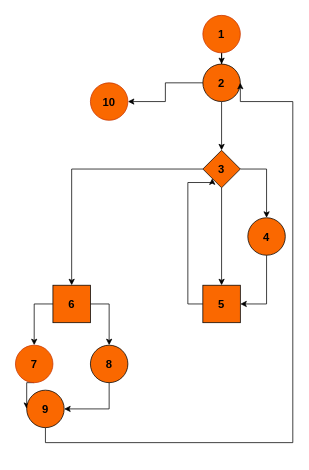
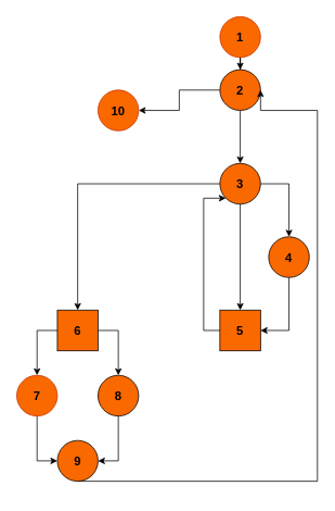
  <mxCell id="0" />
  <mxCell id="1" parent="0" />
  <mxCell id="2" style="edgeStyle=orthogonalEdgeStyle;rounded=0;orthogonalLoop=1;jettySize=auto;html=1;exitX=0.5;exitY=1;exitDx=0;exitDy=0;fontSize=15;fontStyle=1;fillColor=#fa6800;" edge="1" parent="1" source="3" target="7"><mxGeometry relative="1" as="geometry" /></mxCell>
  <mxCell id="3" value="1" style="ellipse;whiteSpace=wrap;html=1;aspect=fixed;fillColor=#fa6800;strokeColor=#C73500;fontSize=15;fontStyle=1;fontColor=#000000;" parent="1" vertex="1"><mxGeometry x="270" y="20" width="50" height="50" as="geometry" /></mxCell>
  <mxCell id="4" style="edgeStyle=orthogonalEdgeStyle;curved=1;rounded=0;orthogonalLoop=1;jettySize=auto;html=1;exitX=0;exitY=0.5;exitDx=0;exitDy=0;entryX=0;entryY=0.5;entryDx=0;entryDy=0;strokeColor=#006658;fontColor=#5C5C5C;" parent="1" edge="1"><mxGeometry relative="1" as="geometry"><Array as="points"><mxPoint x="170" y="365" /><mxPoint x="170" y="605" /></Array><mxPoint x="270" y="365" as="sourcePoint" /></mxGeometry></mxCell>
  <mxCell id="5" style="edgeStyle=orthogonalEdgeStyle;rounded=0;orthogonalLoop=1;jettySize=auto;html=1;fontSize=15;fontStyle=1;fillColor=#fa6800;" edge="1" parent="1" source="7" target="11"><mxGeometry relative="1" as="geometry" /></mxCell>
  <mxCell id="6" style="edgeStyle=orthogonalEdgeStyle;rounded=0;orthogonalLoop=1;jettySize=auto;html=1;exitX=0;exitY=0.5;exitDx=0;exitDy=0;entryX=1;entryY=0.5;entryDx=0;entryDy=0;fontSize=15;" edge="1" parent="1" source="7" target="25"><mxGeometry relative="1" as="geometry" /></mxCell>
  <mxCell id="7" value="2" style="ellipse;whiteSpace=wrap;html=1;aspect=fixed;fillColor=#fa6800;fontSize=15;fontStyle=1;fontColor=#000000;" vertex="1" parent="1"><mxGeometry x="270" y="85" width="50" height="50" as="geometry" /></mxCell>
  <mxCell id="8" style="edgeStyle=orthogonalEdgeStyle;rounded=0;orthogonalLoop=1;jettySize=auto;html=1;exitX=0;exitY=0.5;exitDx=0;exitDy=0;entryX=0.5;entryY=0;entryDx=0;entryDy=0;fontSize=15;" edge="1" parent="1" source="11" target="18"><mxGeometry relative="1" as="geometry" /></mxCell>
  <mxCell id="9" style="edgeStyle=orthogonalEdgeStyle;rounded=0;orthogonalLoop=1;jettySize=auto;html=1;exitX=1;exitY=0.5;exitDx=0;exitDy=0;entryX=0.5;entryY=0;entryDx=0;entryDy=0;fontSize=15;strokeColor=#000000;" edge="1" parent="1" source="11" target="13"><mxGeometry relative="1" as="geometry" /></mxCell>
  <mxCell id="10" style="edgeStyle=orthogonalEdgeStyle;rounded=0;orthogonalLoop=1;jettySize=auto;html=1;exitX=0.5;exitY=1;exitDx=0;exitDy=0;entryX=0.5;entryY=0;entryDx=0;entryDy=0;fontSize=15;strokeColor=#000000;" edge="1" parent="1" source="11" target="15"><mxGeometry relative="1" as="geometry" /></mxCell>
- <mxCell id="11" value="3" style="rhombus;whiteSpace=wrap;html=1;aspect=fixed;fillColor=#fa6800;fontSize=15;fontStyle=1;fontColor=#000000;" vertex="1" parent="1"><mxGeometry x="270" y="200" width="50" height="50" as="geometry" /></mxCell>
+ <mxCell id="11" value="3" style="ellipse;whiteSpace=wrap;html=1;aspect=fixed;fillColor=#fa6800;fontSize=15;fontStyle=1;fontColor=#000000;" vertex="1" parent="1"><mxGeometry x="270" y="200" width="50" height="50" as="geometry" /></mxCell>
  <mxCell id="12" style="edgeStyle=orthogonalEdgeStyle;rounded=0;orthogonalLoop=1;jettySize=auto;html=1;exitX=0.5;exitY=1;exitDx=0;exitDy=0;entryX=1;entryY=0.5;entryDx=0;entryDy=0;fontSize=15;strokeColor=#000000;" edge="1" parent="1" source="13" target="15"><mxGeometry relative="1" as="geometry" /></mxCell>
  <mxCell id="13" value="4" style="ellipse;whiteSpace=wrap;html=1;aspect=fixed;fillColor=#fa6800;fontSize=15;fontStyle=1;fontColor=#000000;" vertex="1" parent="1"><mxGeometry x="330" y="290" width="50" height="50" as="geometry" /></mxCell>
  <mxCell id="14" style="edgeStyle=orthogonalEdgeStyle;rounded=0;orthogonalLoop=1;jettySize=auto;html=1;exitX=0;exitY=0.5;exitDx=0;exitDy=0;entryX=0;entryY=1;entryDx=0;entryDy=0;fontSize=15;strokeColor=#000000;" edge="1" parent="1" source="15" target="11"><mxGeometry relative="1" as="geometry"><Array as="points"><mxPoint x="250" y="405" /><mxPoint x="250" y="243" /></Array></mxGeometry></mxCell>
  <mxCell id="15" value="5" style="whiteSpace=wrap;html=1;aspect=fixed;fillColor=#fa6800;fontSize=15;fontStyle=1;fontColor=#000000;rounded=0;" vertex="1" parent="1"><mxGeometry x="270" y="380" width="50" height="50" as="geometry" /></mxCell>
  <mxCell id="16" style="edgeStyle=orthogonalEdgeStyle;rounded=0;orthogonalLoop=1;jettySize=auto;html=1;exitX=0;exitY=0.5;exitDx=0;exitDy=0;entryX=0.5;entryY=0;entryDx=0;entryDy=0;fontSize=15;" edge="1" parent="1" source="18" target="20"><mxGeometry relative="1" as="geometry" /></mxCell>
  <mxCell id="17" style="edgeStyle=orthogonalEdgeStyle;rounded=0;orthogonalLoop=1;jettySize=auto;html=1;exitX=1;exitY=0.5;exitDx=0;exitDy=0;entryX=0.5;entryY=0;entryDx=0;entryDy=0;fontSize=15;" edge="1" parent="1" source="18" target="22"><mxGeometry relative="1" as="geometry" /></mxCell>
  <mxCell id="18" value="6" style="whiteSpace=wrap;html=1;aspect=fixed;fillColor=#fa6800;fontSize=15;fontStyle=1;fontColor=#000000;rounded=0;" vertex="1" parent="1"><mxGeometry x="70" y="380" width="50" height="50" as="geometry" /></mxCell>
  <mxCell id="19" style="edgeStyle=orthogonalEdgeStyle;rounded=0;orthogonalLoop=1;jettySize=auto;html=1;exitX=0.5;exitY=1;exitDx=0;exitDy=0;entryX=0;entryY=0.5;entryDx=0;entryDy=0;fontSize=15;" edge="1" parent="1" source="20" target="24"><mxGeometry relative="1" as="geometry" /></mxCell>
  <mxCell id="20" value="7" style="ellipse;whiteSpace=wrap;html=1;aspect=fixed;fillColor=#fa6800;strokeColor=#C73500;fontSize=15;fontStyle=1;fontColor=#000000;" vertex="1" parent="1"><mxGeometry x="20" y="460" width="50" height="50" as="geometry" /></mxCell>
  <mxCell id="21" style="edgeStyle=orthogonalEdgeStyle;rounded=0;orthogonalLoop=1;jettySize=auto;html=1;exitX=0.5;exitY=1;exitDx=0;exitDy=0;entryX=1;entryY=0.5;entryDx=0;entryDy=0;fontSize=15;" edge="1" parent="1" source="22" target="24"><mxGeometry relative="1" as="geometry" /></mxCell>
  <mxCell id="22" value="8" style="ellipse;whiteSpace=wrap;html=1;aspect=fixed;fillColor=#fa6800;fontSize=15;fontStyle=1;fontColor=#000000;" vertex="1" parent="1"><mxGeometry x="120" y="460" width="50" height="50" as="geometry" /></mxCell>
  <mxCell id="23" style="edgeStyle=orthogonalEdgeStyle;rounded=0;orthogonalLoop=1;jettySize=auto;html=1;exitX=0.5;exitY=1;exitDx=0;exitDy=0;entryX=1;entryY=0.5;entryDx=0;entryDy=0;fontSize=15;" edge="1" parent="1" source="24" target="7"><mxGeometry relative="1" as="geometry"><Array as="points"><mxPoint x="390" y="590" /><mxPoint x="390" y="135" /></Array></mxGeometry></mxCell>
- <mxCell id="24" value="9" style="ellipse;whiteSpace=wrap;html=1;aspect=fixed;fillColor=#fa6800;fontSize=15;fontStyle=1;fontColor=#000000;" vertex="1" parent="1"><mxGeometry x="35" y="520" width="50" height="50" as="geometry" /></mxCell>
+ <mxCell id="24" value="9" style="ellipse;whiteSpace=wrap;html=1;aspect=fixed;fillColor=#fa6800;fontSize=15;fontStyle=1;fontColor=#000000;" vertex="1" parent="1"><mxGeometry x="70" y="540" width="50" height="50" as="geometry" /></mxCell>
  <mxCell id="25" value="10" style="ellipse;whiteSpace=wrap;html=1;aspect=fixed;fillColor=#fa6800;strokeColor=#C73500;fontSize=15;fontStyle=1;fontColor=#000000;" vertex="1" parent="1"><mxGeometry x="120" y="110" width="50" height="50" as="geometry" /></mxCell>
